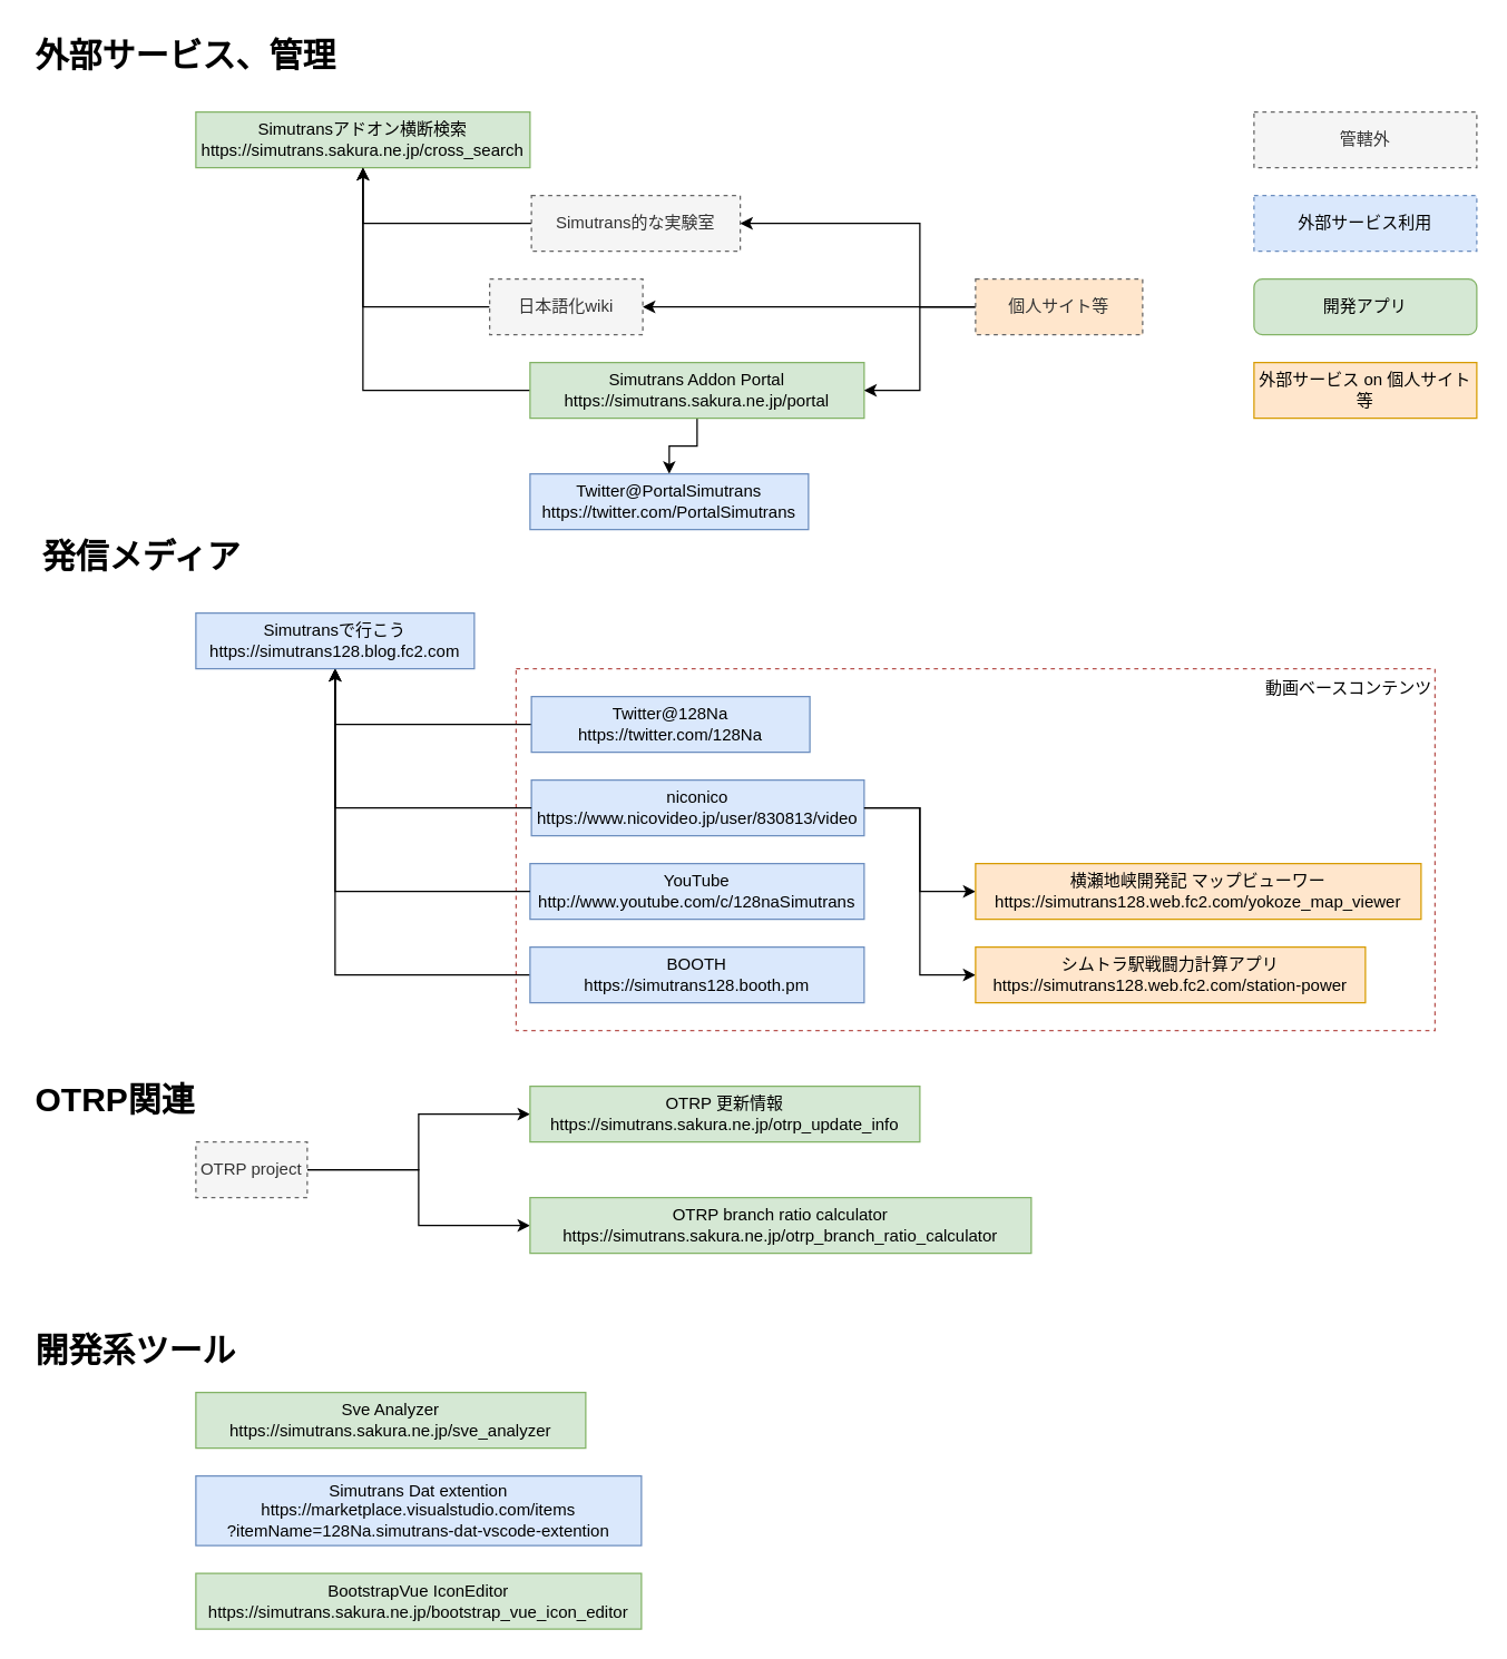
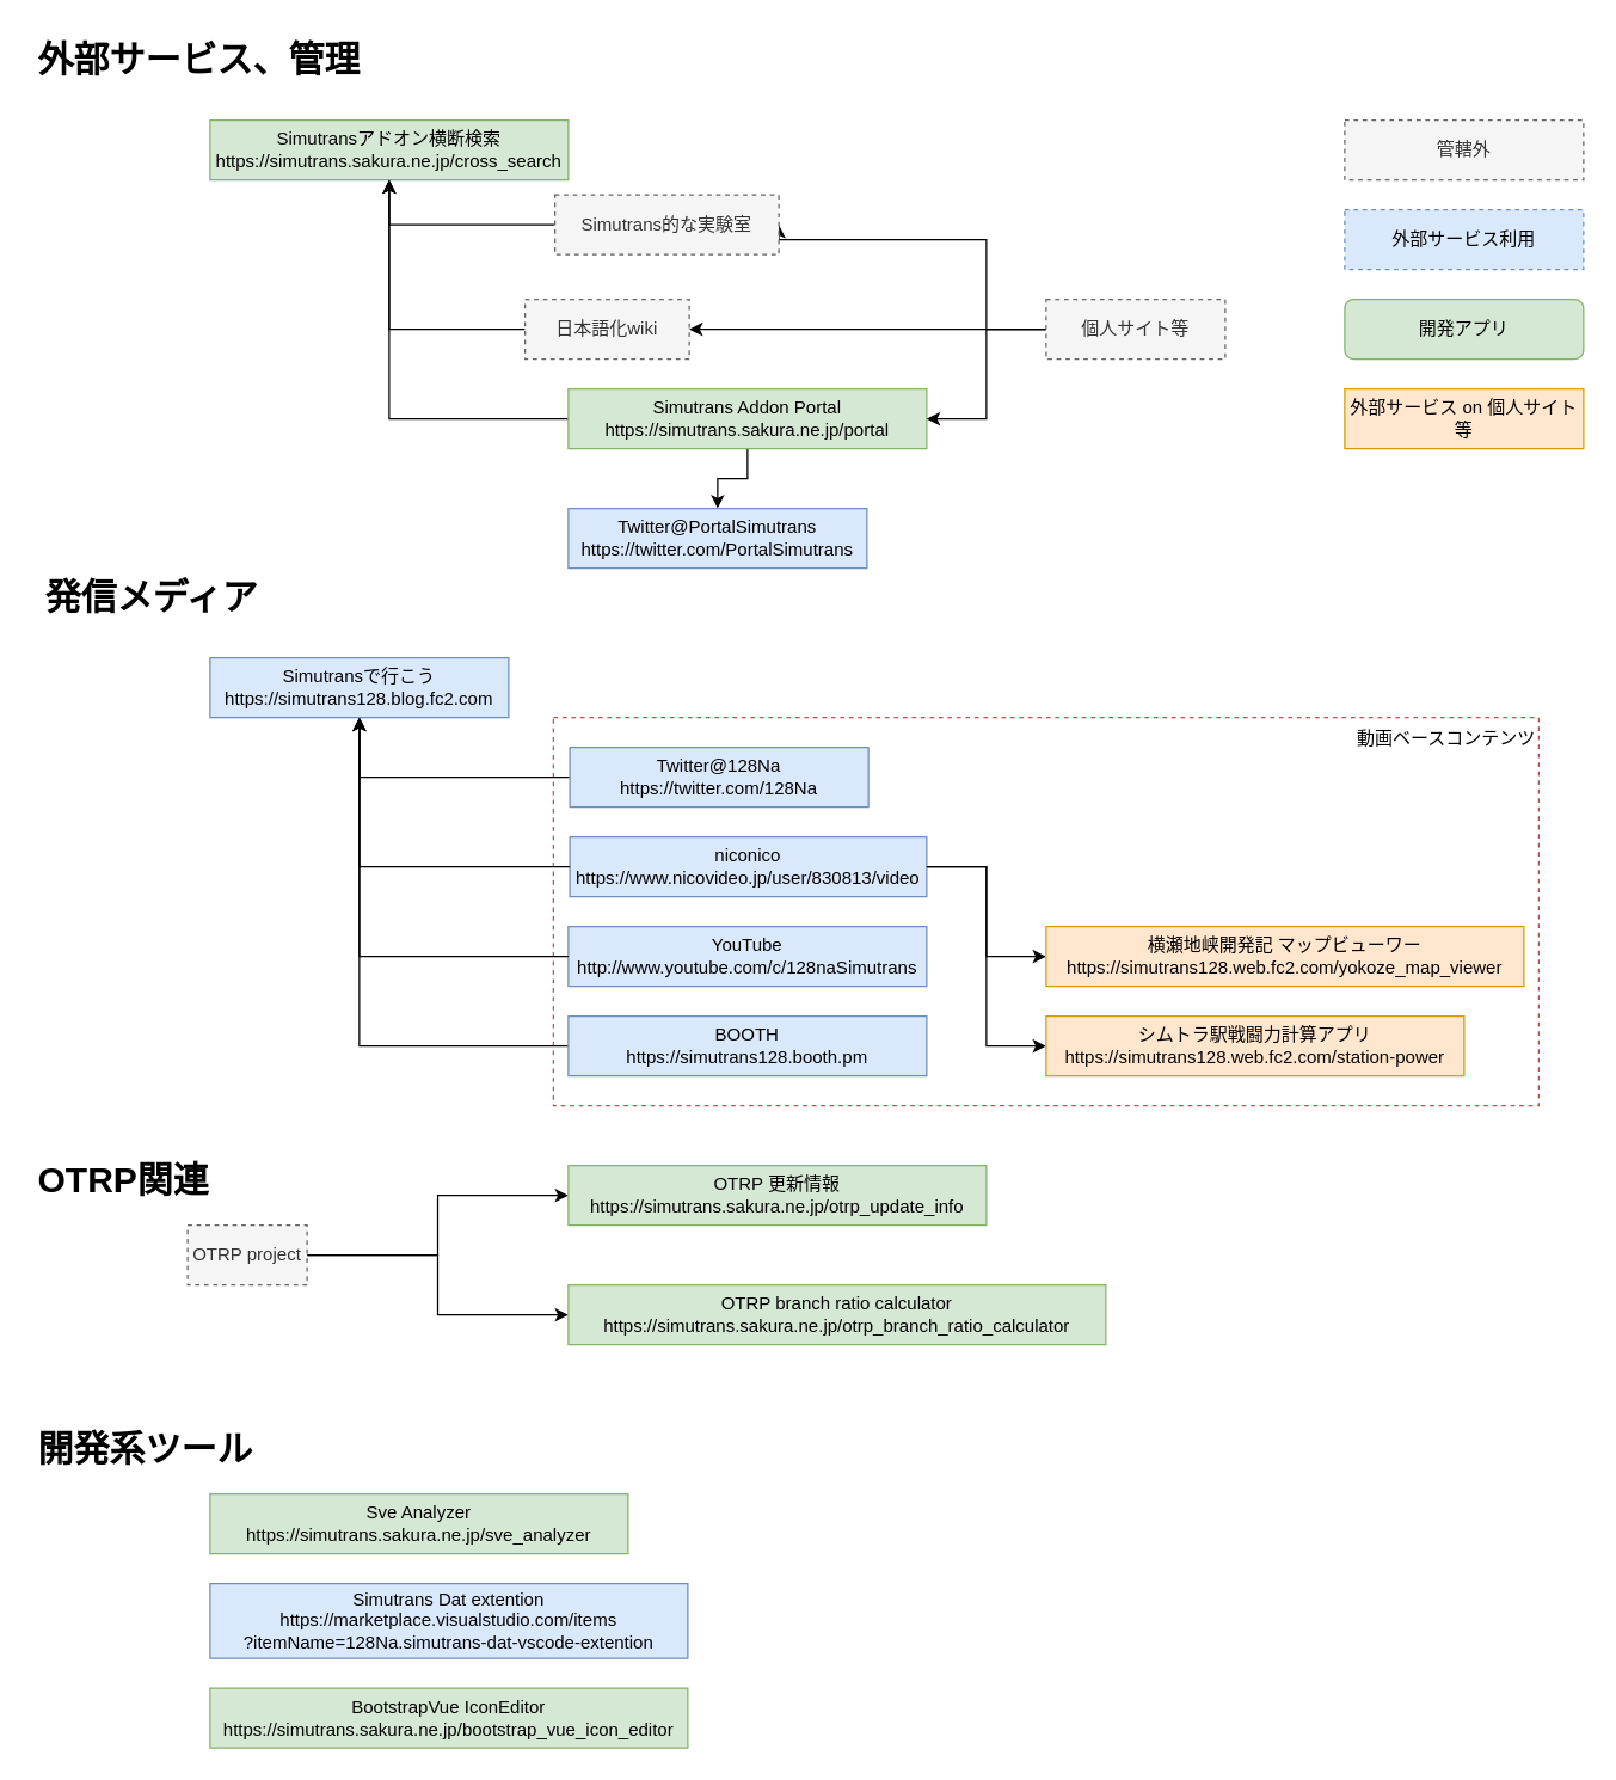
  <mxCell id="0" />
  <mxCell id="1" parent="0" />
  <mxCell id="2" value="動画ベースコンテンツ" style="rounded=0;whiteSpace=wrap;html=1;glass=0;shadow=0;comic=0;align=right;verticalAlign=top;spacingTop=0;fillColor=none;strokeColor=#b85450;dashed=1;" vertex="1" parent="1"><mxGeometry x="370" y="480" width="660" height="260" as="geometry" /></mxCell>
  <mxCell id="3" value="&lt;div&gt;Simutransアドオン横断検索&lt;/div&gt;&lt;div&gt;https://simutrans.sakura.ne.jp/cross_search&lt;/div&gt;" style="rounded=0;whiteSpace=wrap;html=1;align=center;fillColor=#d5e8d4;strokeColor=#82b366;" parent="1" vertex="1"><mxGeometry x="140" y="80" width="240" height="40" as="geometry" /></mxCell>
  <mxCell id="4" style="edgeStyle=orthogonalEdgeStyle;rounded=0;orthogonalLoop=1;jettySize=auto;html=1;align=left;startArrow=classic;startFill=1;endArrow=none;endFill=0;" parent="1" source="5" target="31" edge="1"><mxGeometry relative="1" as="geometry" /></mxCell>
  <mxCell id="5" value="&lt;div&gt;OTRP 更新情報&lt;/div&gt;&lt;div&gt;https://simutrans.sakura.ne.jp/otrp_update_info&lt;/div&gt;" style="rounded=0;whiteSpace=wrap;html=1;align=center;fillColor=#d5e8d4;strokeColor=#82b366;" parent="1" vertex="1"><mxGeometry x="380" y="780" width="280" height="40" as="geometry" /></mxCell>
  <mxCell id="6" style="edgeStyle=orthogonalEdgeStyle;rounded=0;orthogonalLoop=1;jettySize=auto;html=1;align=left;startArrow=classic;startFill=1;endArrow=none;endFill=0;" parent="1" source="7" target="31" edge="1"><mxGeometry relative="1" as="geometry" /></mxCell>
  <mxCell id="7" value="&lt;div&gt;OTRP branch ratio calculator&lt;/div&gt;&lt;div&gt;https://simutrans.sakura.ne.jp/otrp_branch_ratio_calculator&lt;/div&gt;" style="rounded=0;whiteSpace=wrap;html=1;align=center;fillColor=#d5e8d4;strokeColor=#82b366;" parent="1" vertex="1"><mxGeometry x="380" y="860" width="360" height="40" as="geometry" /></mxCell>
  <mxCell id="8" style="edgeStyle=orthogonalEdgeStyle;rounded=0;orthogonalLoop=1;jettySize=auto;html=1;exitX=0;exitY=0.5;exitDx=0;exitDy=0;align=left;" parent="1" source="10" target="3" edge="1"><mxGeometry relative="1" as="geometry" /></mxCell>
  <mxCell id="9" style="edgeStyle=orthogonalEdgeStyle;rounded=0;orthogonalLoop=1;jettySize=auto;html=1;startArrow=none;startFill=0;endArrow=classic;endFill=1;align=center;" parent="1" source="10" target="26" edge="1"><mxGeometry relative="1" as="geometry" /></mxCell>
  <mxCell id="10" value="&lt;div&gt;Simutrans Addon Portal&lt;/div&gt;&lt;div&gt;https://simutrans.sakura.ne.jp/portal&lt;/div&gt;" style="rounded=0;whiteSpace=wrap;html=1;align=center;fillColor=#d5e8d4;strokeColor=#82b366;" parent="1" vertex="1"><mxGeometry x="380" y="260" width="240" height="40" as="geometry" /></mxCell>
  <mxCell id="11" style="edgeStyle=orthogonalEdgeStyle;rounded=0;orthogonalLoop=1;jettySize=auto;html=1;exitX=0;exitY=0.5;exitDx=0;exitDy=0;align=left;" parent="1" source="12" target="3" edge="1"><mxGeometry relative="1" as="geometry" /></mxCell>
  <mxCell id="12" value="&lt;div&gt;日本語化wiki&lt;/div&gt;" style="rounded=0;whiteSpace=wrap;html=1;dashed=1;align=center;fillColor=#f5f5f5;strokeColor=#666666;fontColor=#333333;" parent="1" vertex="1"><mxGeometry x="351" y="200" width="110" height="40" as="geometry" /></mxCell>
  <mxCell id="13" style="edgeStyle=orthogonalEdgeStyle;rounded=0;orthogonalLoop=1;jettySize=auto;html=1;entryX=1;entryY=0.5;entryDx=0;entryDy=0;" parent="1" source="16" target="12" edge="1"><mxGeometry relative="1" as="geometry" /></mxCell>
  <mxCell id="14" style="edgeStyle=orthogonalEdgeStyle;rounded=0;orthogonalLoop=1;jettySize=auto;html=1;entryX=1;entryY=0.5;entryDx=0;entryDy=0;" parent="1" source="16" target="10" edge="1"><mxGeometry relative="1" as="geometry"><Array as="points"><mxPoint x="660" y="220" /><mxPoint x="660" y="280" /></Array></mxGeometry></mxCell>
  <mxCell id="15" style="edgeStyle=orthogonalEdgeStyle;rounded=0;orthogonalLoop=1;jettySize=auto;html=1;exitX=0;exitY=0.5;exitDx=0;exitDy=0;entryX=1;entryY=0.5;entryDx=0;entryDy=0;" parent="1" source="16" target="33" edge="1"><mxGeometry relative="1" as="geometry"><Array as="points"><mxPoint x="660" y="220" /><mxPoint x="660" y="160" /></Array></mxGeometry></mxCell>
- <mxCell id="16" value="&lt;div&gt;個人サイト等&lt;/div&gt;" style="rounded=0;whiteSpace=wrap;html=1;dashed=1;align=center;fillColor=#ffe6cc;strokeColor=#666666;fontColor=#333333;" parent="1" vertex="1"><mxGeometry x="700" y="200" width="120" height="40" as="geometry" /></mxCell>
+ <mxCell id="16" value="&lt;div&gt;個人サイト等&lt;/div&gt;" style="rounded=0;whiteSpace=wrap;html=1;dashed=1;align=center;fillColor=#f5f5f5;strokeColor=#666666;fontColor=#333333;" parent="1" vertex="1"><mxGeometry x="700" y="200" width="120" height="40" as="geometry" /></mxCell>
  <mxCell id="17" value="&lt;div&gt;niconico&lt;/div&gt;&lt;div&gt;https://www.nicovideo.jp/user/830813/video&lt;/div&gt;" style="rounded=0;whiteSpace=wrap;html=1;align=center;fillColor=#dae8fc;strokeColor=#6c8ebf;" parent="1" vertex="1"><mxGeometry x="381" y="560" width="239" height="40" as="geometry" /></mxCell>
  <mxCell id="18" style="edgeStyle=orthogonalEdgeStyle;rounded=0;orthogonalLoop=1;jettySize=auto;html=1;entryX=1;entryY=0.5;entryDx=0;entryDy=0;startArrow=classic;startFill=1;endArrow=none;endFill=0;" parent="1" source="19" target="17" edge="1"><mxGeometry relative="1" as="geometry" /></mxCell>
  <mxCell id="19" value="&lt;div&gt;横瀬地峡開発記 マップビューワー&lt;/div&gt;&lt;div&gt;https://simutrans128.web.fc2.com/yokoze_map_viewer&lt;/div&gt;" style="rounded=0;whiteSpace=wrap;html=1;align=center;fillColor=#ffe6cc;strokeColor=#d79b00;" parent="1" vertex="1"><mxGeometry x="700" y="620" width="320" height="40" as="geometry" /></mxCell>
  <mxCell id="20" value="&lt;div&gt;YouTube&lt;/div&gt;&lt;div&gt;http://www.youtube.com/c/128naSimutrans&lt;/div&gt;" style="rounded=0;whiteSpace=wrap;html=1;align=center;fillColor=#dae8fc;strokeColor=#6c8ebf;" parent="1" vertex="1"><mxGeometry x="380" y="620" width="240" height="40" as="geometry" /></mxCell>
  <mxCell id="21" style="edgeStyle=orthogonalEdgeStyle;rounded=0;orthogonalLoop=1;jettySize=auto;html=1;exitX=0.5;exitY=1;exitDx=0;exitDy=0;entryX=0;entryY=0.5;entryDx=0;entryDy=0;align=left;startArrow=classic;startFill=1;endArrow=none;endFill=0;" parent="1" source="25" target="20" edge="1"><mxGeometry relative="1" as="geometry" /></mxCell>
  <mxCell id="22" style="edgeStyle=orthogonalEdgeStyle;rounded=0;orthogonalLoop=1;jettySize=auto;html=1;exitX=0.5;exitY=1;exitDx=0;exitDy=0;entryX=0;entryY=0.5;entryDx=0;entryDy=0;align=left;startArrow=classic;startFill=1;endArrow=none;endFill=0;" parent="1" source="25" target="27" edge="1"><mxGeometry relative="1" as="geometry" /></mxCell>
  <mxCell id="23" style="edgeStyle=orthogonalEdgeStyle;rounded=0;orthogonalLoop=1;jettySize=auto;html=1;exitX=0.5;exitY=1;exitDx=0;exitDy=0;entryX=0;entryY=0.5;entryDx=0;entryDy=0;align=left;startArrow=classic;startFill=1;endArrow=none;endFill=0;" parent="1" source="25" target="17" edge="1"><mxGeometry relative="1" as="geometry" /></mxCell>
  <mxCell id="24" style="edgeStyle=orthogonalEdgeStyle;rounded=0;orthogonalLoop=1;jettySize=auto;html=1;exitX=0.5;exitY=1;exitDx=0;exitDy=0;entryX=0.5;entryY=1;entryDx=0;entryDy=0;align=left;startArrow=classic;startFill=1;endArrow=none;endFill=0;" parent="1" source="25" target="30" edge="1"><mxGeometry relative="1" as="geometry" /></mxCell>
  <mxCell id="25" value="&lt;div&gt;Simutransで行こう&lt;/div&gt;&lt;div&gt;https://simutrans128.blog.fc2.com&lt;/div&gt;" style="rounded=0;whiteSpace=wrap;html=1;align=center;fillColor=#dae8fc;strokeColor=#6c8ebf;" parent="1" vertex="1"><mxGeometry x="140" y="440" width="200" height="40" as="geometry" /></mxCell>
  <mxCell id="26" value="&lt;div&gt;Twitter@PortalSimutrans&lt;/div&gt;&lt;div&gt;https://twitter.com/PortalSimutrans&lt;/div&gt;" style="rounded=0;whiteSpace=wrap;html=1;align=center;fillColor=#dae8fc;strokeColor=#6c8ebf;" parent="1" vertex="1"><mxGeometry x="380" y="340" width="200" height="40" as="geometry" /></mxCell>
  <mxCell id="27" value="&lt;div&gt;BOOTH&lt;/div&gt;&lt;div&gt;https://simutrans128.booth.pm&lt;/div&gt;" style="rounded=0;whiteSpace=wrap;html=1;align=center;fillColor=#dae8fc;strokeColor=#6c8ebf;" parent="1" vertex="1"><mxGeometry x="380" y="680" width="240" height="40" as="geometry" /></mxCell>
  <mxCell id="28" style="edgeStyle=orthogonalEdgeStyle;rounded=0;orthogonalLoop=1;jettySize=auto;html=1;entryX=1;entryY=0.5;entryDx=0;entryDy=0;startArrow=classic;startFill=1;endArrow=none;endFill=0;" parent="1" source="29" target="17" edge="1"><mxGeometry relative="1" as="geometry" /></mxCell>
  <mxCell id="29" value="&lt;div&gt;シムトラ駅戦闘力計算アプリ&lt;/div&gt;&lt;div&gt;https://simutrans128.web.fc2.com/station-power&lt;/div&gt;" style="rounded=0;whiteSpace=wrap;html=1;align=center;fillColor=#ffe6cc;strokeColor=#d79b00;" parent="1" vertex="1"><mxGeometry x="700" y="680" width="280" height="40" as="geometry" /></mxCell>
  <mxCell id="30" value="&lt;div&gt;Twitter@128Na&lt;/div&gt;&lt;div&gt;https://twitter.com/128Na&lt;/div&gt;" style="rounded=0;whiteSpace=wrap;html=1;direction=south;align=center;fillColor=#dae8fc;strokeColor=#6c8ebf;" parent="1" vertex="1"><mxGeometry x="381" y="500" width="200" height="40" as="geometry" /></mxCell>
- <mxCell id="31" value="&lt;div&gt;OTRP project&lt;/div&gt;" style="rounded=0;whiteSpace=wrap;html=1;dashed=1;align=center;fillColor=#f5f5f5;strokeColor=#666666;fontColor=#333333;" parent="1" vertex="1"><mxGeometry x="140" y="820" width="80" height="40" as="geometry" /></mxCell>
+ <mxCell id="31" value="&lt;div&gt;OTRP project&lt;/div&gt;" style="rounded=0;whiteSpace=wrap;html=1;dashed=1;align=center;fillColor=#f5f5f5;strokeColor=#666666;fontColor=#333333;" parent="1" vertex="1"><mxGeometry x="125" y="820" width="80" height="40" as="geometry" /></mxCell>
  <mxCell id="32" style="edgeStyle=orthogonalEdgeStyle;rounded=0;orthogonalLoop=1;jettySize=auto;html=1;exitX=0;exitY=0.5;exitDx=0;exitDy=0;align=left;" parent="1" source="33" target="3" edge="1"><mxGeometry relative="1" as="geometry" /></mxCell>
- <mxCell id="33" value="&lt;div&gt;Simutrans的な実験室&lt;/div&gt;" style="rounded=0;whiteSpace=wrap;html=1;dashed=1;align=center;fillColor=#f5f5f5;strokeColor=#666666;fontColor=#333333;" parent="1" vertex="1"><mxGeometry x="381" y="140" width="150" height="40" as="geometry" /></mxCell>
+ <mxCell id="33" value="&lt;div&gt;Simutrans的な実験室&lt;/div&gt;" style="rounded=0;whiteSpace=wrap;html=1;dashed=1;align=center;fillColor=#f5f5f5;strokeColor=#666666;fontColor=#333333;" parent="1" vertex="1"><mxGeometry x="371" y="130" width="150" height="40" as="geometry" /></mxCell>
  <mxCell id="34" value="&lt;h1&gt;発信メディア&lt;/h1&gt;" style="text;html=1;strokeColor=none;fillColor=none;spacing=5;spacingTop=-20;whiteSpace=wrap;overflow=hidden;rounded=0;dashed=1;align=left;" parent="1" vertex="1"><mxGeometry x="25" y="380" width="190" height="40" as="geometry" /></mxCell>
  <mxCell id="35" value="&lt;h1&gt;外部サービス、管理&lt;/h1&gt;" style="text;html=1;strokeColor=none;fillColor=none;spacing=5;spacingTop=-20;whiteSpace=wrap;overflow=hidden;rounded=0;dashed=1;align=left;" parent="1" vertex="1"><mxGeometry x="20" y="20" width="280" height="40" as="geometry" /></mxCell>
  <mxCell id="36" value="&lt;h1&gt;OTRP関連&lt;/h1&gt;" style="text;html=1;strokeColor=none;fillColor=none;spacing=5;spacingTop=-20;whiteSpace=wrap;overflow=hidden;rounded=0;dashed=1;align=left;" parent="1" vertex="1"><mxGeometry x="20" y="770" width="190" height="40" as="geometry" /></mxCell>
  <mxCell id="37" value="管轄外" style="rounded=0;whiteSpace=wrap;html=1;dashed=1;align=center;fillColor=#f5f5f5;strokeColor=#666666;fontColor=#333333;" parent="1" vertex="1"><mxGeometry x="900" y="80" width="160" height="40" as="geometry" /></mxCell>
  <mxCell id="38" value="開発アプリ" style="whiteSpace=wrap;html=1;align=center;fillColor=#d5e8d4;strokeColor=#82b366;rounded=1;" parent="1" vertex="1"><mxGeometry x="900" y="200" width="160" height="40" as="geometry" /></mxCell>
  <mxCell id="39" value="&lt;div&gt;外部サービス利用&lt;/div&gt;" style="rounded=0;whiteSpace=wrap;html=1;align=center;fillColor=#dae8fc;strokeColor=#6c8ebf;dashed=1;" parent="1" vertex="1"><mxGeometry x="900" y="140" width="160" height="40" as="geometry" /></mxCell>
  <mxCell id="40" value="&lt;div&gt;外部サービス on 個人サイト等&lt;/div&gt;" style="rounded=0;whiteSpace=wrap;html=1;align=center;fillColor=#ffe6cc;strokeColor=#d79b00;" parent="1" vertex="1"><mxGeometry x="900" y="260" width="160" height="40" as="geometry" /></mxCell>
  <mxCell id="41" value="&lt;h1&gt;開発系ツール&lt;/h1&gt;" style="text;html=1;strokeColor=none;fillColor=none;spacing=5;spacingTop=-20;whiteSpace=wrap;overflow=hidden;rounded=0;dashed=1;align=left;" parent="1" vertex="1"><mxGeometry x="20" y="950" width="190" height="40" as="geometry" /></mxCell>
  <mxCell id="42" value="&lt;div&gt;Simutrans Dat extention&lt;/div&gt;&lt;div&gt;https://marketplace.visualstudio.com/items&lt;/div&gt;&lt;div&gt;?itemName=128Na.simutrans-dat-vscode-extention&lt;/div&gt;" style="rounded=0;whiteSpace=wrap;html=1;direction=south;align=center;fillColor=#dae8fc;strokeColor=#6c8ebf;" parent="1" vertex="1"><mxGeometry x="140" y="1060" width="320" height="50" as="geometry" /></mxCell>
  <mxCell id="43" value="&lt;div&gt;BootstrapVue IconEditor&lt;/div&gt;&lt;div&gt;https://simutrans.sakura.ne.jp/bootstrap_vue_icon_editor&lt;/div&gt;" style="rounded=0;whiteSpace=wrap;html=1;align=center;fillColor=#d5e8d4;strokeColor=#82b366;" parent="1" vertex="1"><mxGeometry x="140" y="1130" width="320" height="40" as="geometry" /></mxCell>
  <mxCell id="44" value="&lt;div&gt;Sve Analyzer&lt;/div&gt;&lt;div&gt;https://simutrans.sakura.ne.jp/sve_analyzer&lt;/div&gt;" style="rounded=0;whiteSpace=wrap;html=1;align=center;fillColor=#d5e8d4;strokeColor=#82b366;" parent="1" vertex="1"><mxGeometry x="140" y="1000" width="280" height="40" as="geometry" /></mxCell>
